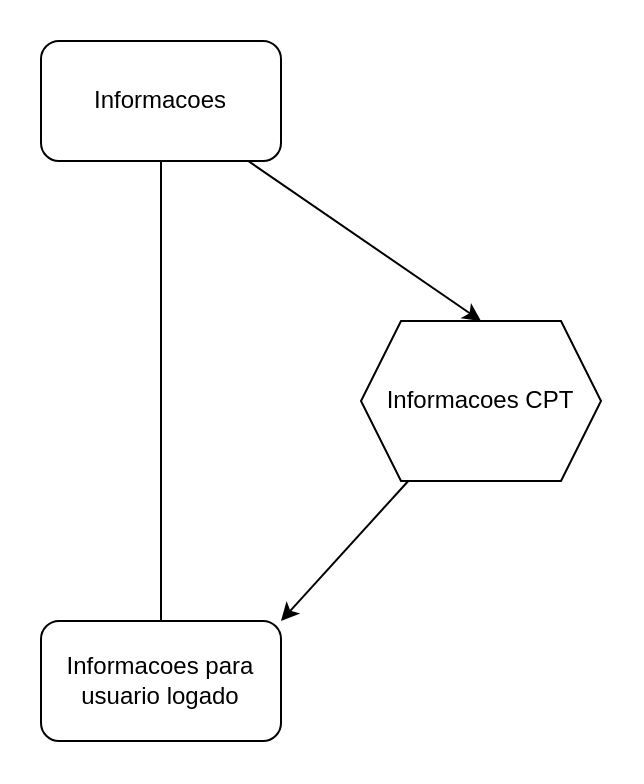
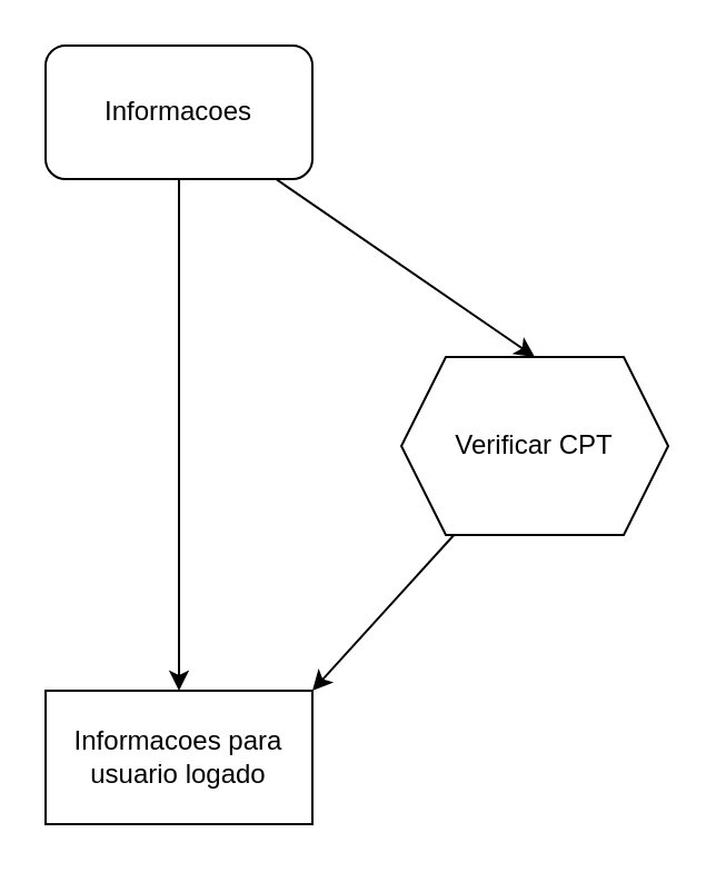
  <mxCell id="0" />
  <mxCell id="1" parent="0" />
- <mxCell id="2" style="edgeStyle=none;html=1;endArrow=none;" edge="1" parent="1" source="4" target="5"><mxGeometry relative="1" as="geometry" /></mxCell>
+ <mxCell id="2" style="edgeStyle=none;html=1;" edge="1" parent="1" source="4" target="5"><mxGeometry relative="1" as="geometry" /></mxCell>
  <mxCell id="3" style="edgeStyle=none;html=1;entryX=0.5;entryY=0;entryDx=0;entryDy=0;" edge="1" parent="1" source="4" target="7"><mxGeometry relative="1" as="geometry" /></mxCell>
  <mxCell id="4" value="Informacoes" style="rounded=1;whiteSpace=wrap;html=1;" vertex="1" parent="1"><mxGeometry x="20" y="20" width="120" height="60" as="geometry" /></mxCell>
- <mxCell id="5" value="Informacoes para usuario logado" style="whiteSpace=wrap;html=1;rounded=1;" vertex="1" parent="1"><mxGeometry x="20" y="310" width="120" height="60" as="geometry" /></mxCell>
+ <mxCell id="5" value="Informacoes para usuario logado" style="rounded=0;whiteSpace=wrap;html=1;" vertex="1" parent="1"><mxGeometry x="20" y="310" width="120" height="60" as="geometry" /></mxCell>
  <mxCell id="6" style="edgeStyle=none;html=1;entryX=1;entryY=0;entryDx=0;entryDy=0;" edge="1" parent="1" source="7" target="5"><mxGeometry relative="1" as="geometry" /></mxCell>
- <mxCell id="7" value="Informacoes CPT" style="shape=hexagon;perimeter=hexagonPerimeter2;whiteSpace=wrap;html=1;fixedSize=1;" vertex="1" parent="1"><mxGeometry x="180" y="160" width="120" height="80" as="geometry" /></mxCell>
+ <mxCell id="7" value="Verificar CPT" style="shape=hexagon;perimeter=hexagonPerimeter2;whiteSpace=wrap;html=1;fixedSize=1;" vertex="1" parent="1"><mxGeometry x="180" y="160" width="120" height="80" as="geometry" /></mxCell>
